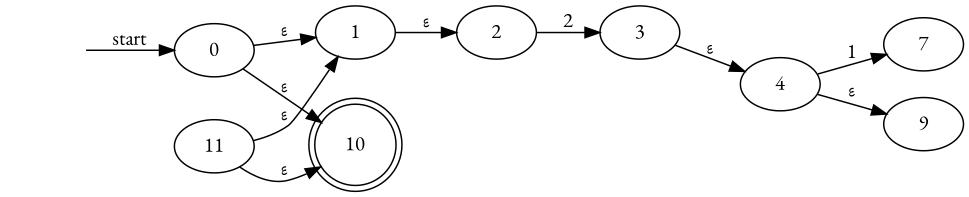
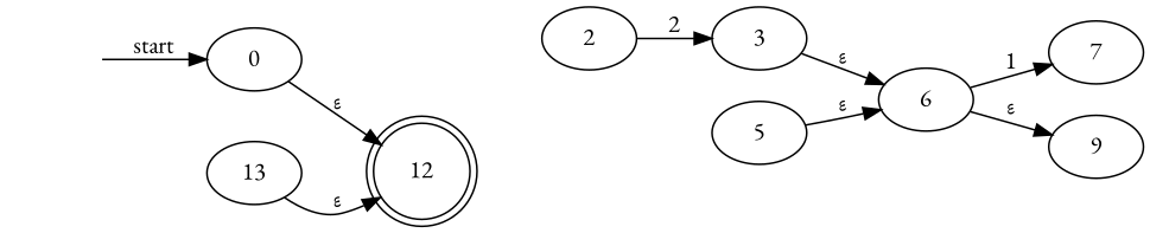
  digraph {
    fontname="EB Garamond"
    rankdir=LR
    node [fontname="EB Garamond"]
    edge [fontname="EB Garamond"]
    "" [shape=none style=invisible]
    0
-   n3 [label=1]
-   n4 [label=10 shape=doublecircle]
+   n4 [label=12 shape=doublecircle]
    n5 [label=2]
    n6 [label=3]
-   n7 [label=4]
+   n7 [label=6]
    n8 [label=7]
    n9 [label=9]
-   n11 [label=11]
+   n10 [label=5]
+   n11 [label=13]
    "" -> 0 [label=start]
-   0 -> n3 [label="ε"]
    0 -> n4 [label="ε"]
-   n3 -> n5 [label="ε"]
    n5 -> n6 [label=2]
    n6 -> n7 [label="ε"]
    n7 -> n8 [label=1]
    n7 -> n9 [label="ε"]
-   n11 -> n3 [label="ε"]
+   n10 -> n7 [label="ε"]
    n11 -> n4 [label="ε"]
  }
